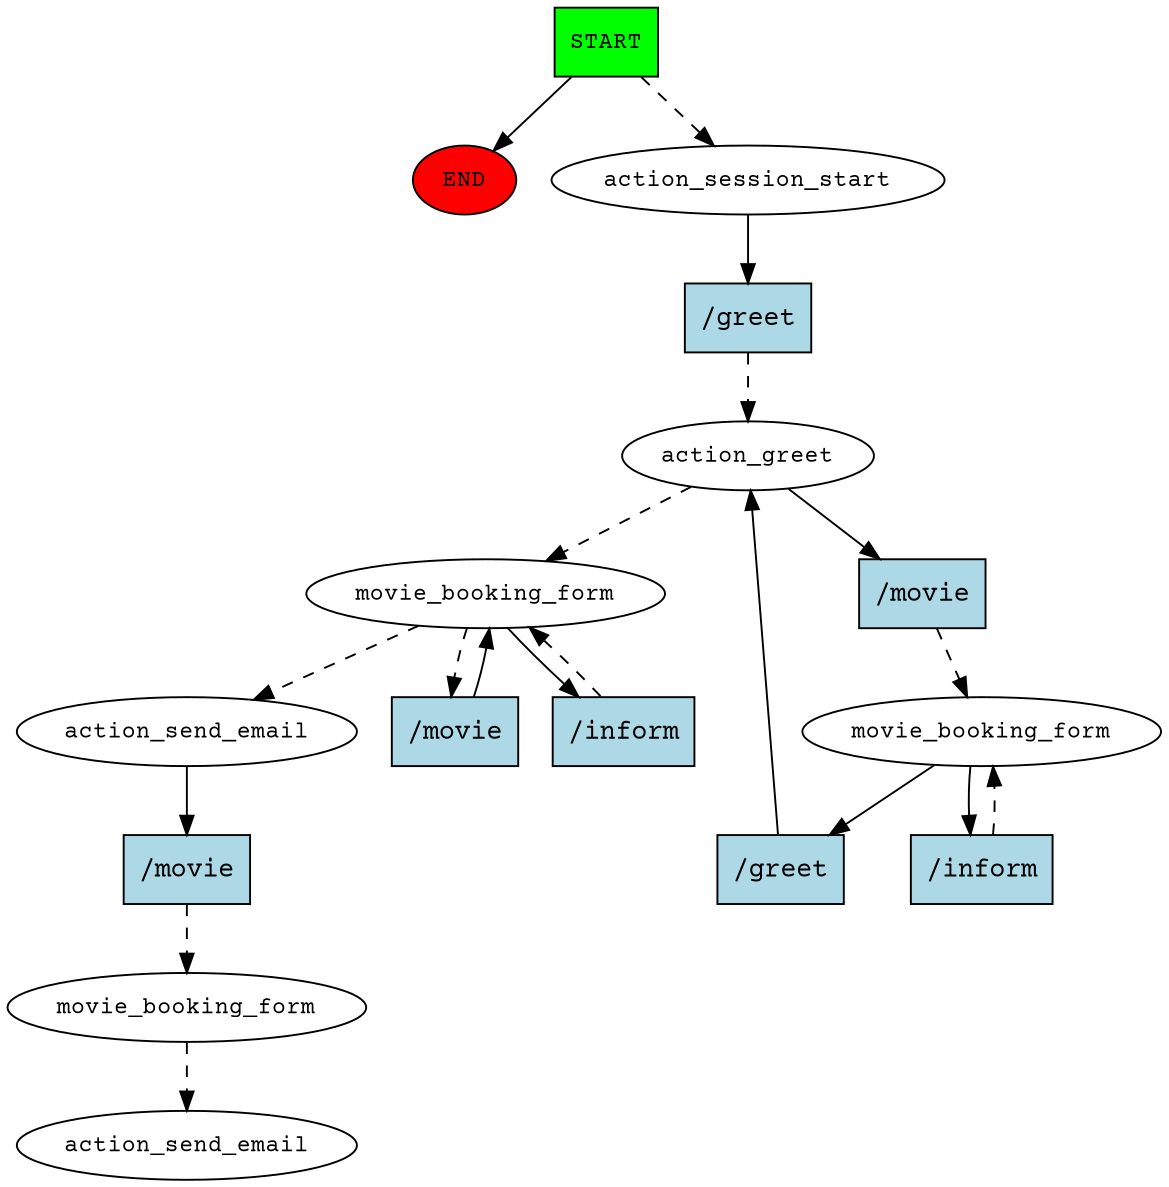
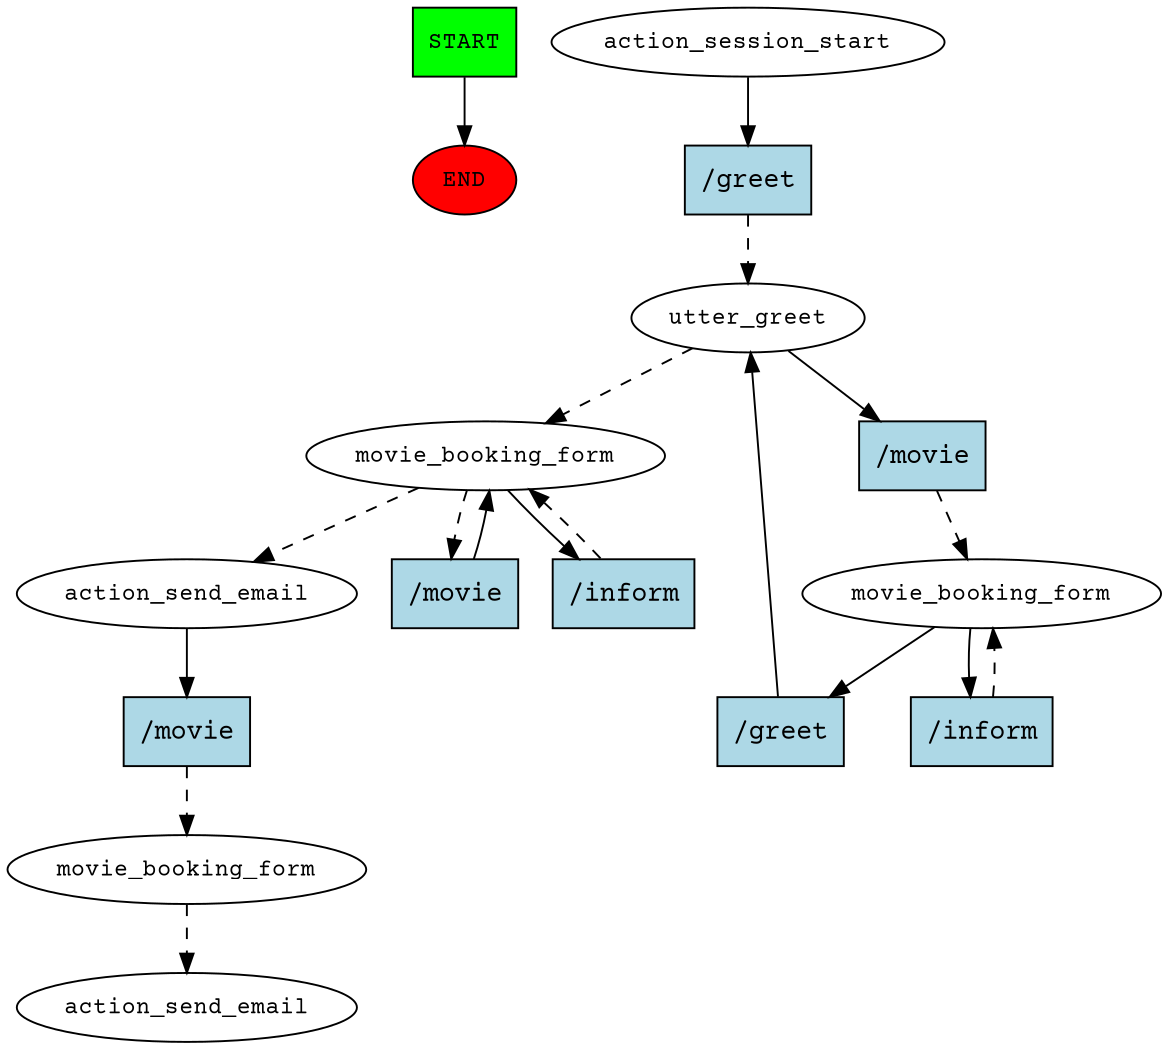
  digraph {
    fontname="Courier Prime"
    node [fontname="Courier Prime" fontsize=12 style=filled]
    edge [fontname="Courier Prime" style=dashed]
    n1 [fillcolor=green label=START shape=box]
    n2 [fillcolor=red label=END]
    n3 [label=action_session_start style=""]
    n4 [fillcolor=lightblue label="/greet" shape=rect fontsize=""]
-   n5 [label=action_greet style=""]
+   n5 [label=utter_greet style=""]
    n6 [label=movie_booking_form style=""]
    n7 [fillcolor=lightblue label="/movie" shape=rect fontsize=""]
    n8 [label=action_send_email style=""]
    n9 [fillcolor=lightblue label="/movie" shape=rect fontsize=""]
    n10 [fillcolor=lightblue label="/inform" shape=rect fontsize=""]
    n11 [label=movie_booking_form style=""]
    n12 [fillcolor=lightblue label="/greet" shape=rect fontsize=""]
    n13 [fillcolor=lightblue label="/inform" shape=rect fontsize=""]
    n14 [fillcolor=lightblue label="/movie" shape=rect fontsize=""]
    n15 [label=movie_booking_form style=""]
    n16 [label=action_send_email style=""]
    n1 -> n2 [style=solid]
-   n1 -> n3
    n3 -> n4 [style=solid]
    n4 -> n5
    n5 -> n6
    n5 -> n7 [style=solid]
    n6 -> n8
    n6 -> n9
    n6 -> n10 [style=solid]
    n7 -> n11
    n8 -> n14 [style=solid]
    n9 -> n6 [style=solid]
    n10 -> n6
    n11 -> n12 [style=solid]
    n11 -> n13 [style=solid]
    n12 -> n5 [style=solid]
    n13 -> n11
    n14 -> n15
    n15 -> n16
  }
